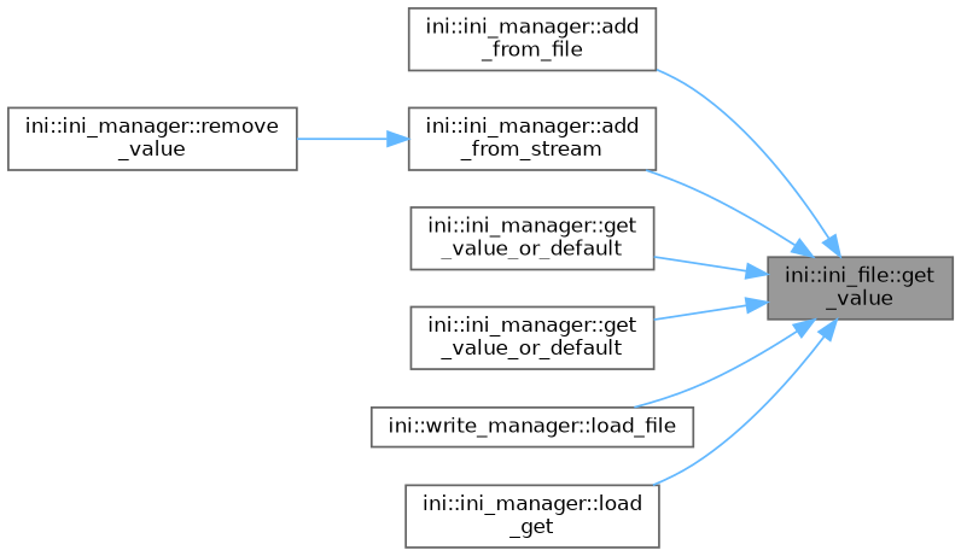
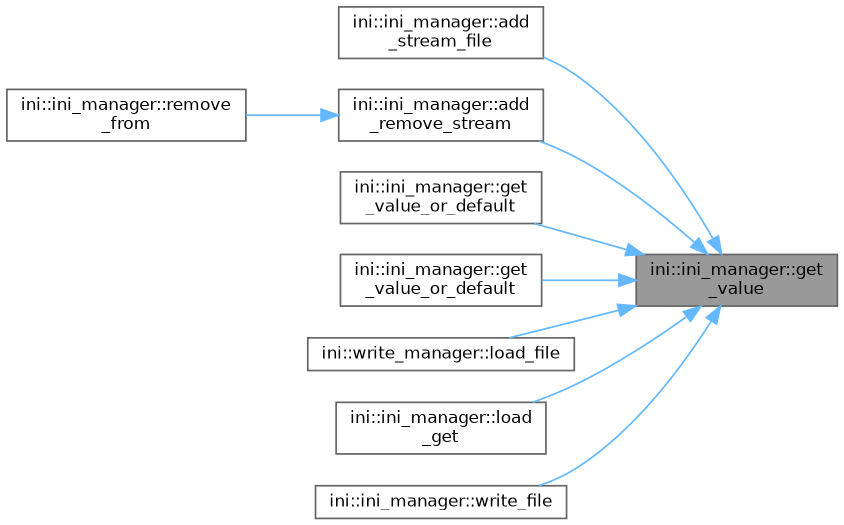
  digraph {
    fontname="DejaVu Sans"
    rankdir=RL
    node [color=grey40 fillcolor=white fontname="DejaVu Sans" fontsize=10 shape=box style=filled]
    edge [color=steelblue1 dir=back fontname="DejaVu Sans" fontsize=10 labelfontname=Helvetica labelfontsize=10 style=solid]
-   n1 [color=gray40 fillcolor=grey60 fontcolor=black height=0.2 label="ini::ini_file::get\l_value" width=0.4]
-   n2 [height=0.2 label="ini::ini_manager::add\l_from_file" width=0.4]
-   n3 [height=0.2 label="ini::ini_manager::add\l_from_stream" width=0.4]
+   n1 [color=gray40 fillcolor=grey60 fontcolor=black height=0.2 label="ini::ini_manager::get\l_value" width=0.4]
+   n2 [height=0.2 label="ini::ini_manager::add\l_stream_file" width=0.4]
+   n3 [height=0.2 label="ini::ini_manager::add\l_remove_stream" width=0.4]
    n4 [height=0.2 label="ini::ini_manager::get\l_value_or_default" width=0.4]
    n5 [height=0.2 label="ini::ini_manager::get\l_value_or_default" width=0.4]
    n6 [height=0.2 label="ini::write_manager::load_file" width=0.4]
    n7 [height=0.2 label="ini::ini_manager::load\l_get" width=0.4]
-   n9 [height=0.2 label="ini::ini_manager::remove\l_value" width=0.4]
+   n8 [height=0.2 label="ini::ini_manager::write_file" width=0.4]
+   n9 [height=0.2 label="ini::ini_manager::remove\l_from" width=0.4]
    n1 -> n2
    n1 -> n3
    n1 -> n4
    n1 -> n5
    n1 -> n6
    n1 -> n7
+   n1 -> n8
    n3 -> n9
  }
